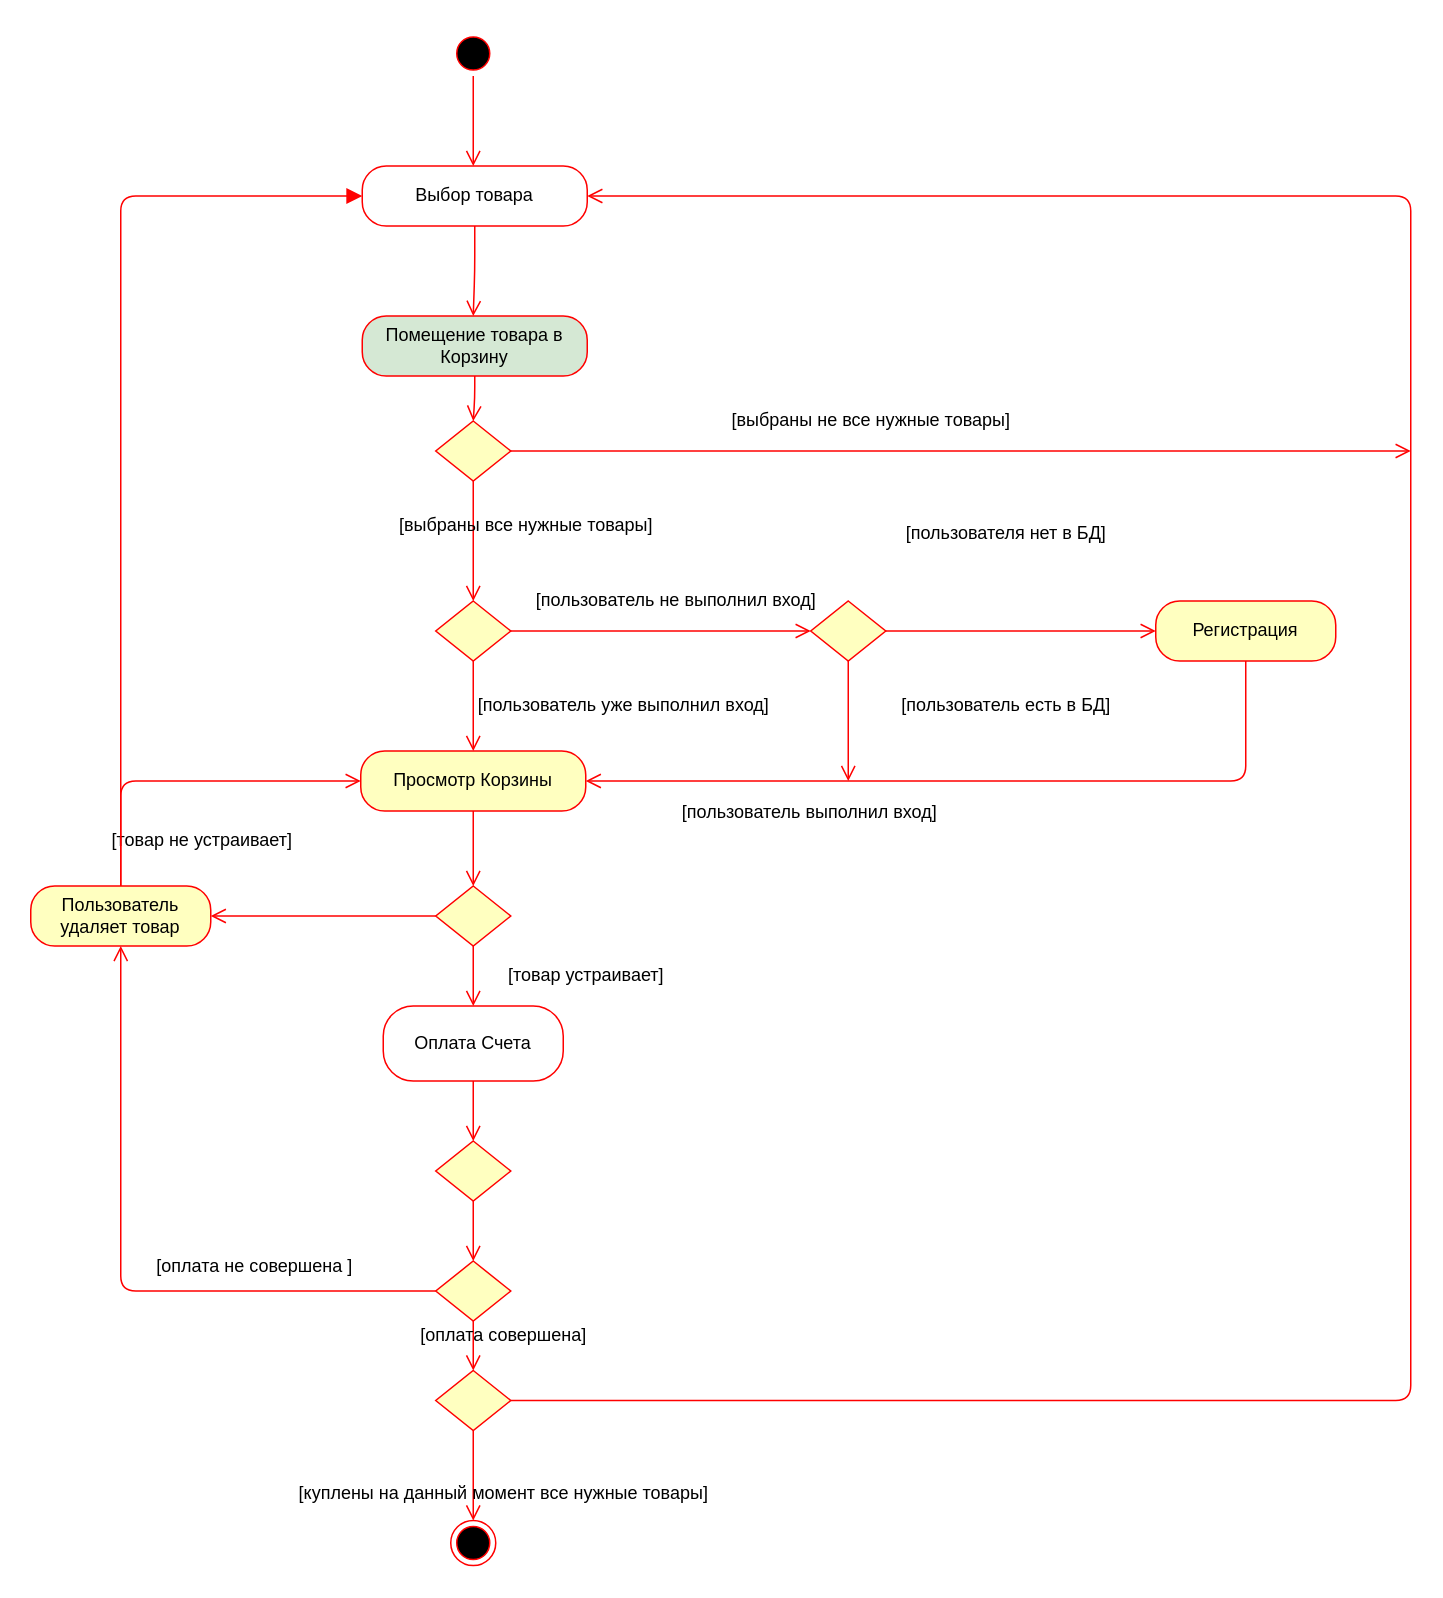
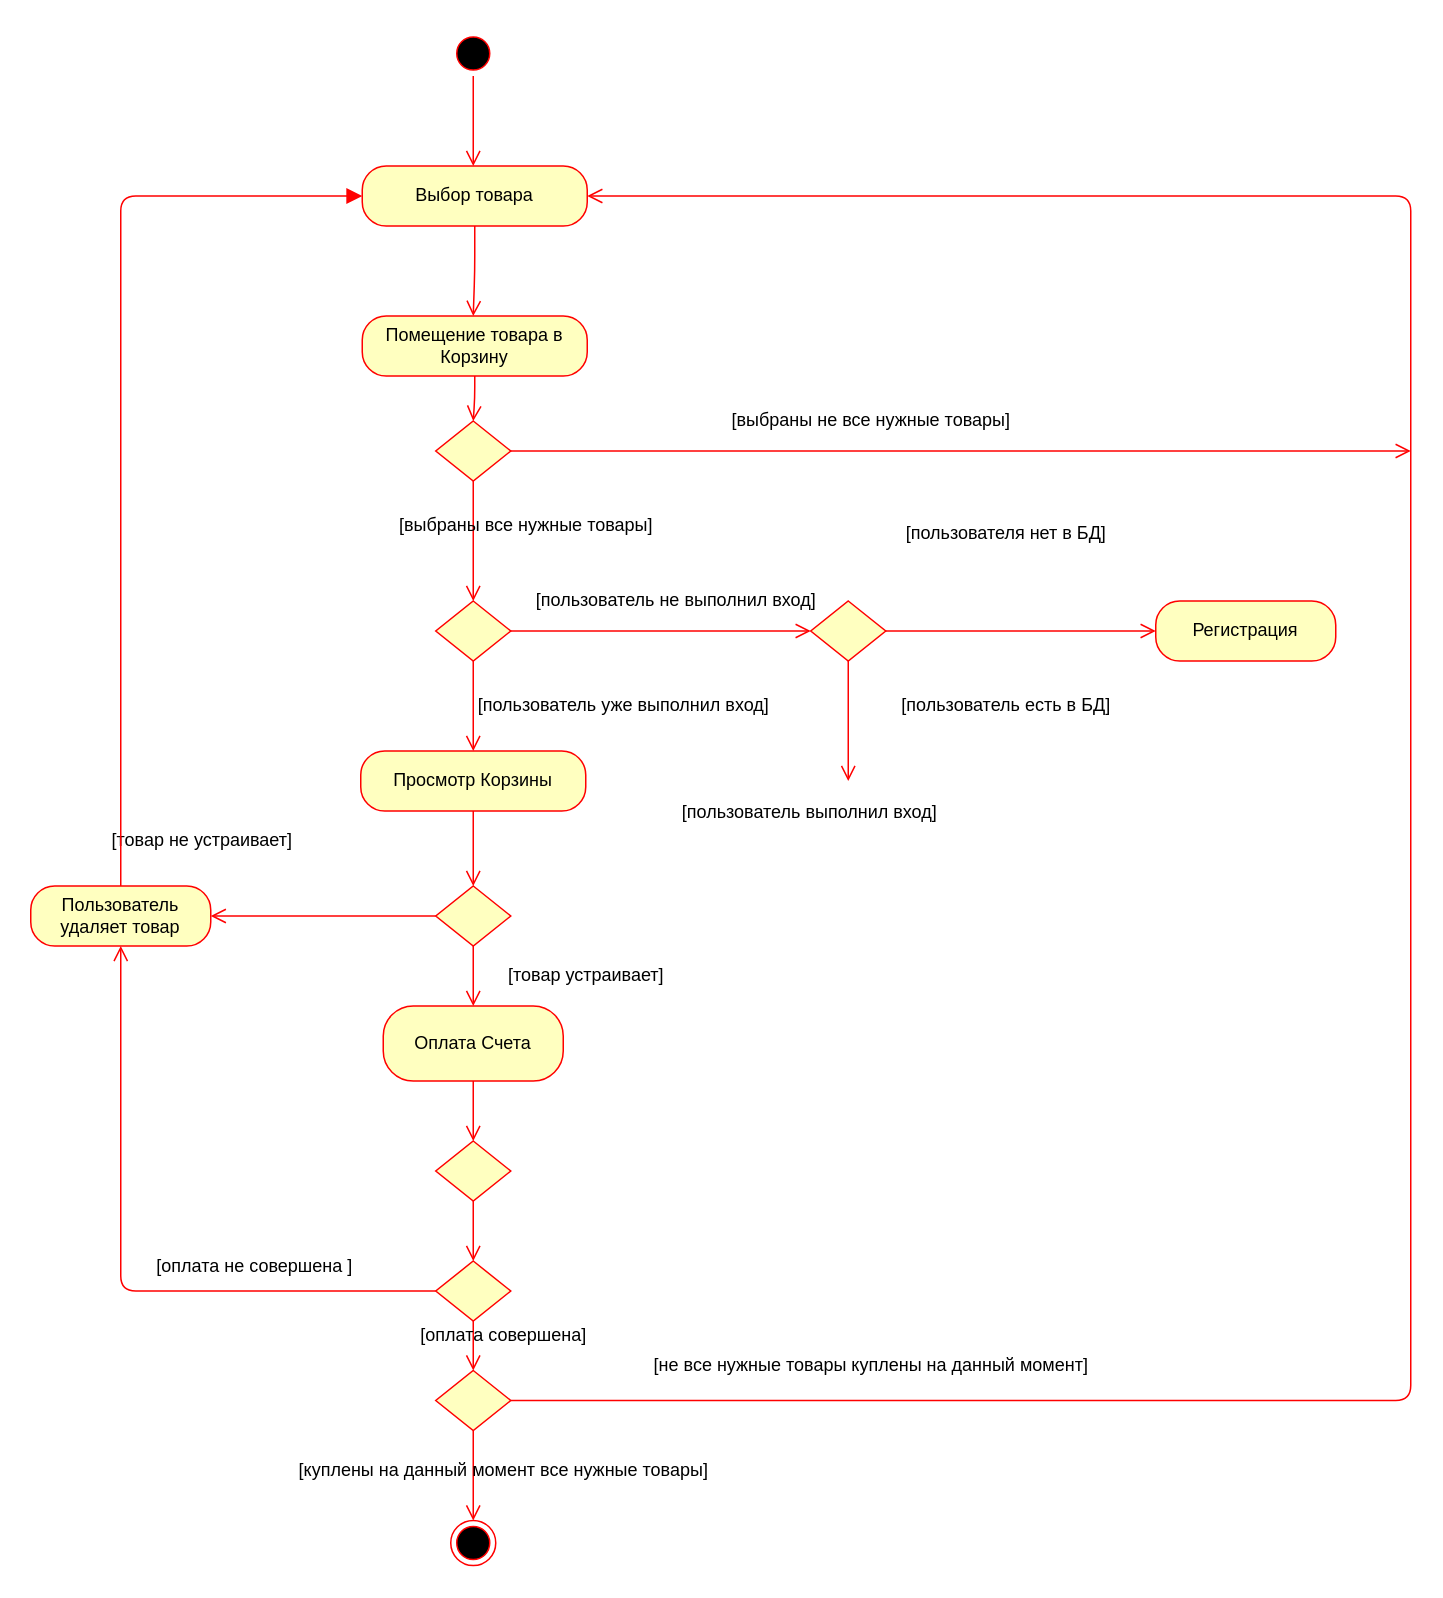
  <mxCell id="0" />
  <mxCell id="1" parent="0" />
  <mxCell id="2" value="" style="ellipse;html=1;shape=startState;fillColor=#000000;strokeColor=#ff0000;" parent="1" vertex="1"><mxGeometry x="300" y="20" width="30" height="30" as="geometry" /></mxCell>
  <mxCell id="3" value="" style="edgeStyle=orthogonalEdgeStyle;html=1;verticalAlign=bottom;endArrow=open;endSize=8;strokeColor=#ff0000;" parent="1" edge="1"><mxGeometry relative="1" as="geometry"><mxPoint x="315" y="110" as="targetPoint" /><mxPoint x="315" y="50" as="sourcePoint" /></mxGeometry></mxCell>
- <mxCell id="4" value="Выбор товара" style="rounded=1;whiteSpace=wrap;html=1;arcSize=40;fontColor=#000000;fillColor=#ffffff;strokeColor=#ff0000;" parent="1" vertex="1"><mxGeometry x="241" y="110" width="150" height="40" as="geometry" /></mxCell>
+ <mxCell id="4" value="Выбор товара" style="rounded=1;whiteSpace=wrap;html=1;arcSize=40;fontColor=#000000;fillColor=#ffffc0;strokeColor=#ff0000;" parent="1" vertex="1"><mxGeometry x="241" y="110" width="150" height="40" as="geometry" /></mxCell>
  <mxCell id="5" value="" style="edgeStyle=orthogonalEdgeStyle;html=1;verticalAlign=bottom;endArrow=open;endSize=8;strokeColor=#ff0000;" parent="1" source="4" edge="1"><mxGeometry relative="1" as="geometry"><mxPoint x="315" y="210" as="targetPoint" /></mxGeometry></mxCell>
- <mxCell id="6" value="Помещение товара в Корзину" style="rounded=1;whiteSpace=wrap;html=1;arcSize=40;fontColor=#000000;fillColor=#d5e8d4;strokeColor=#ff0000;" parent="1" vertex="1"><mxGeometry x="241" y="210" width="150" height="40" as="geometry" /></mxCell>
+ <mxCell id="6" value="Помещение товара в Корзину" style="rounded=1;whiteSpace=wrap;html=1;arcSize=40;fontColor=#000000;fillColor=#ffffc0;strokeColor=#ff0000;" parent="1" vertex="1"><mxGeometry x="241" y="210" width="150" height="40" as="geometry" /></mxCell>
  <mxCell id="7" value="" style="edgeStyle=orthogonalEdgeStyle;html=1;verticalAlign=bottom;endArrow=open;endSize=8;strokeColor=#ff0000;" parent="1" source="6" edge="1"><mxGeometry relative="1" as="geometry"><mxPoint x="315" y="280" as="targetPoint" /></mxGeometry></mxCell>
  <mxCell id="8" value="" style="rhombus;whiteSpace=wrap;html=1;fillColor=#ffffc0;strokeColor=#ff0000;" parent="1" vertex="1"><mxGeometry x="290" y="280" width="50" height="40" as="geometry" /></mxCell>
  <mxCell id="9" value="no" style="edgeStyle=orthogonalEdgeStyle;html=1;align=left;verticalAlign=bottom;endArrow=open;endSize=8;strokeColor=#ff0000;noLabel=1;fontColor=none;" parent="1" source="8" edge="1"><mxGeometry x="-0.273" y="20" relative="1" as="geometry"><mxPoint x="940" y="300" as="targetPoint" /><mxPoint as="offset" /></mxGeometry></mxCell>
  <mxCell id="10" value="yes" style="edgeStyle=orthogonalEdgeStyle;html=1;align=left;verticalAlign=top;endArrow=open;endSize=8;strokeColor=#ff0000;fontColor=#FFFFFF;" parent="1" source="8" edge="1"><mxGeometry x="-1" relative="1" as="geometry"><mxPoint x="315" y="400" as="targetPoint" /><mxPoint x="315" y="390" as="sourcePoint" /></mxGeometry></mxCell>
  <mxCell id="11" value="" style="rhombus;whiteSpace=wrap;html=1;fillColor=#ffffc0;strokeColor=#ff0000;" parent="1" vertex="1"><mxGeometry x="540" y="400" width="50" height="40" as="geometry" /></mxCell>
  <mxCell id="12" value="no" style="edgeStyle=orthogonalEdgeStyle;html=1;align=left;verticalAlign=bottom;endArrow=open;endSize=8;strokeColor=#ff0000;noLabel=1;fontColor=none;" parent="1" source="11" edge="1"><mxGeometry x="-1" relative="1" as="geometry"><mxPoint x="770" y="420" as="targetPoint" /></mxGeometry></mxCell>
  <mxCell id="13" value="yes" style="edgeStyle=orthogonalEdgeStyle;html=1;align=left;verticalAlign=top;endArrow=open;endSize=8;strokeColor=#ff0000;noLabel=1;fontColor=none;" parent="1" source="11" edge="1"><mxGeometry x="-1" relative="1" as="geometry"><mxPoint x="565" y="520" as="targetPoint" /></mxGeometry></mxCell>
  <mxCell id="14" value="Регистрация" style="rounded=1;whiteSpace=wrap;html=1;arcSize=40;fontColor=#000000;fillColor=#ffffc0;strokeColor=#ff0000;" parent="1" vertex="1"><mxGeometry x="770" y="400" width="120" height="40" as="geometry" /></mxCell>
- <mxCell id="15" value="" style="edgeStyle=orthogonalEdgeStyle;html=1;verticalAlign=bottom;endArrow=open;endSize=8;strokeColor=#ff0000;entryX=1;entryY=0.5;entryDx=0;entryDy=0;" parent="1" source="14" target="16" edge="1"><mxGeometry relative="1" as="geometry"><mxPoint x="440" y="560" as="targetPoint" /><Array as="points"><mxPoint x="830" y="520" /></Array></mxGeometry></mxCell>
  <mxCell id="16" value="Просмотр Корзины" style="rounded=1;whiteSpace=wrap;html=1;arcSize=40;fontColor=#000000;fillColor=#ffffc0;strokeColor=#ff0000;" parent="1" vertex="1"><mxGeometry x="240" y="500" width="150" height="40" as="geometry" /></mxCell>
  <mxCell id="17" value="" style="edgeStyle=orthogonalEdgeStyle;html=1;verticalAlign=bottom;endArrow=open;endSize=8;strokeColor=#ff0000;" parent="1" source="16" edge="1"><mxGeometry relative="1" as="geometry"><mxPoint x="315" y="590" as="targetPoint" /></mxGeometry></mxCell>
  <mxCell id="18" value="[выбраны все нужные товары]" style="text;html=1;align=center;verticalAlign=middle;resizable=0;points=[];autosize=1;" parent="1" vertex="1"><mxGeometry x="255" y="340" width="190" height="20" as="geometry" /></mxCell>
  <mxCell id="19" value="[выбраны не все нужные товары]" style="text;html=1;align=center;verticalAlign=middle;resizable=0;points=[];autosize=1;" parent="1" vertex="1"><mxGeometry x="480" y="270" width="200" height="20" as="geometry" /></mxCell>
  <mxCell id="20" value="" style="rhombus;whiteSpace=wrap;html=1;fillColor=#ffffc0;strokeColor=#ff0000;fontColor=none;" parent="1" vertex="1"><mxGeometry x="290" y="400" width="50" height="40" as="geometry" /></mxCell>
  <mxCell id="21" value="no" style="edgeStyle=orthogonalEdgeStyle;html=1;align=left;verticalAlign=bottom;endArrow=open;endSize=8;strokeColor=#ff0000;fontColor=none;noLabel=1;" parent="1" source="20" edge="1"><mxGeometry x="-1" relative="1" as="geometry"><mxPoint x="540" y="420" as="targetPoint" /></mxGeometry></mxCell>
  <mxCell id="22" value="yes" style="edgeStyle=orthogonalEdgeStyle;html=1;align=left;verticalAlign=top;endArrow=open;endSize=8;strokeColor=#ff0000;fontColor=none;noLabel=1;" parent="1" source="20" edge="1"><mxGeometry x="-1" relative="1" as="geometry"><mxPoint x="315" y="500" as="targetPoint" /></mxGeometry></mxCell>
  <mxCell id="23" value="[пользователь не выполнил вход]" style="text;html=1;align=center;verticalAlign=middle;resizable=0;points=[];autosize=1;fontColor=none;" parent="1" vertex="1"><mxGeometry x="350" y="390" width="200" height="20" as="geometry" /></mxCell>
  <mxCell id="24" value="[пользователь уже выполнил вход]" style="text;html=1;align=center;verticalAlign=middle;resizable=0;points=[];autosize=1;fontColor=none;" parent="1" vertex="1"><mxGeometry x="310" y="460" width="210" height="20" as="geometry" /></mxCell>
  <mxCell id="25" value="[пользователя нет в БД]" style="text;html=1;align=center;verticalAlign=middle;resizable=0;points=[];autosize=1;fontColor=none;" parent="1" vertex="1"><mxGeometry x="595" y="345" width="150" height="20" as="geometry" /></mxCell>
  <mxCell id="26" value="[пользователь есть в БД]" style="text;html=1;align=center;verticalAlign=middle;resizable=0;points=[];autosize=1;fontColor=none;" parent="1" vertex="1"><mxGeometry x="590" y="460" width="160" height="20" as="geometry" /></mxCell>
  <mxCell id="27" value="[пользователь выполнил вход]" style="text;html=1;align=center;verticalAlign=middle;resizable=0;points=[];autosize=1;fontColor=none;" parent="1" vertex="1"><mxGeometry x="444" y="531" width="190" height="20" as="geometry" /></mxCell>
  <mxCell id="28" value="[товар не устраивает]" style="text;html=1;align=center;verticalAlign=middle;resizable=0;points=[];autosize=1;fontColor=none;" parent="1" vertex="1"><mxGeometry x="64" y="550" width="140" height="20" as="geometry" /></mxCell>
  <mxCell id="29" value="" style="rhombus;whiteSpace=wrap;html=1;fillColor=#ffffc0;strokeColor=#ff0000;fontColor=none;" parent="1" vertex="1"><mxGeometry x="290" y="590" width="50" height="40" as="geometry" /></mxCell>
  <mxCell id="30" value="yes" style="edgeStyle=orthogonalEdgeStyle;html=1;align=left;verticalAlign=top;endArrow=open;endSize=8;strokeColor=#ff0000;fontColor=none;noLabel=1;" parent="1" source="29" edge="1"><mxGeometry x="-1" relative="1" as="geometry"><mxPoint x="315" y="670" as="targetPoint" /></mxGeometry></mxCell>
  <mxCell id="31" value="no" style="edgeStyle=orthogonalEdgeStyle;html=1;align=left;verticalAlign=bottom;endArrow=open;endSize=8;strokeColor=#ff0000;fontColor=none;exitX=0;exitY=0.5;exitDx=0;exitDy=0;noLabel=1;" parent="1" source="29" edge="1"><mxGeometry x="-1" relative="1" as="geometry"><mxPoint x="140" y="610" as="targetPoint" /><mxPoint x="220" y="740" as="sourcePoint" /><Array as="points"><mxPoint x="190" y="610" /><mxPoint x="190" y="610" /></Array></mxGeometry></mxCell>
  <mxCell id="32" value="[товар устраивает]" style="text;html=1;align=center;verticalAlign=middle;resizable=0;points=[];autosize=1;fontColor=none;" parent="1" vertex="1"><mxGeometry x="330" y="640" width="120" height="20" as="geometry" /></mxCell>
  <mxCell id="33" value="Пользователь удаляет товар" style="rounded=1;whiteSpace=wrap;html=1;arcSize=40;fontColor=#000000;fillColor=#ffffc0;strokeColor=#ff0000;" parent="1" vertex="1"><mxGeometry x="20" y="590" width="120" height="40" as="geometry" /></mxCell>
- <mxCell id="34" value="" style="edgeStyle=orthogonalEdgeStyle;html=1;verticalAlign=bottom;endArrow=open;endSize=8;strokeColor=#ff0000;fontColor=none;entryX=0;entryY=0.5;entryDx=0;entryDy=0;exitX=0.5;exitY=0;exitDx=0;exitDy=0;" parent="1" source="33" target="16" edge="1"><mxGeometry relative="1" as="geometry"><mxPoint x="60" y="340" as="targetPoint" /><Array as="points"><mxPoint x="80" y="520" /></Array></mxGeometry></mxCell>
- <mxCell id="35" value="Оплата Счета" style="rounded=1;whiteSpace=wrap;html=1;arcSize=40;fontColor=#000000;fillColor=#ffffff;strokeColor=#ff0000;" parent="1" vertex="1"><mxGeometry x="255" y="670" width="120" height="50" as="geometry" /></mxCell>
+ <mxCell id="35" value="Оплата Счета" style="rounded=1;whiteSpace=wrap;html=1;arcSize=40;fontColor=#000000;fillColor=#ffffc0;strokeColor=#ff0000;" parent="1" vertex="1"><mxGeometry x="255" y="670" width="120" height="50" as="geometry" /></mxCell>
  <mxCell id="36" value="" style="edgeStyle=orthogonalEdgeStyle;html=1;verticalAlign=bottom;endArrow=open;endSize=8;strokeColor=#ff0000;fontColor=none;" parent="1" source="35" edge="1"><mxGeometry relative="1" as="geometry"><mxPoint x="315" y="760" as="targetPoint" /><Array as="points"><mxPoint x="315" y="750" /><mxPoint x="315" y="750" /></Array></mxGeometry></mxCell>
  <mxCell id="37" value="" style="rhombus;whiteSpace=wrap;html=1;fillColor=#ffffc0;strokeColor=#ff0000;fontColor=none;" parent="1" vertex="1"><mxGeometry x="290" y="760" width="50" height="40" as="geometry" /></mxCell>
  <mxCell id="38" value="" style="edgeStyle=orthogonalEdgeStyle;html=1;verticalAlign=bottom;endArrow=open;endSize=8;strokeColor=#ff0000;fontColor=none;" parent="1" edge="1"><mxGeometry relative="1" as="geometry"><mxPoint x="315" y="840" as="targetPoint" /><mxPoint x="315" y="800" as="sourcePoint" /></mxGeometry></mxCell>
  <mxCell id="39" value="" style="rhombus;whiteSpace=wrap;html=1;fillColor=#ffffc0;strokeColor=#ff0000;fontColor=none;" parent="1" vertex="1"><mxGeometry x="290" y="840" width="50" height="40" as="geometry" /></mxCell>
  <mxCell id="40" value="yes" style="edgeStyle=orthogonalEdgeStyle;html=1;align=left;verticalAlign=top;endArrow=open;endSize=8;strokeColor=#ff0000;fontColor=none;noLabel=1;entryX=0.5;entryY=0;entryDx=0;entryDy=0;" parent="1" source="39" edge="1" target="44"><mxGeometry x="-1" relative="1" as="geometry"><mxPoint x="315" y="920" as="targetPoint" /></mxGeometry></mxCell>
  <mxCell id="41" value="no" style="edgeStyle=orthogonalEdgeStyle;html=1;align=left;verticalAlign=bottom;endArrow=open;endSize=8;strokeColor=#ff0000;fontColor=none;exitX=0;exitY=0.5;exitDx=0;exitDy=0;entryX=0.5;entryY=1;entryDx=0;entryDy=0;noLabel=1;" parent="1" source="39" target="33" edge="1"><mxGeometry x="-1" relative="1" as="geometry"><mxPoint x="100" y="920" as="targetPoint" /><mxPoint x="120" y="1060" as="sourcePoint" /></mxGeometry></mxCell>
  <mxCell id="42" value="[оплата совершена]" style="text;html=1;align=center;verticalAlign=middle;resizable=0;points=[];autosize=1;fontColor=none;" parent="1" vertex="1"><mxGeometry x="270" y="880" width="130" height="20" as="geometry" /></mxCell>
  <mxCell id="43" value="[оплата не совершена ]" style="text;html=1;align=center;verticalAlign=middle;resizable=0;points=[];autosize=1;fontColor=none;" parent="1" vertex="1"><mxGeometry x="94" y="834" width="150" height="20" as="geometry" /></mxCell>
  <mxCell id="44" value="" style="rhombus;whiteSpace=wrap;html=1;fillColor=#ffffc0;strokeColor=#ff0000;fontColor=none;" parent="1" vertex="1"><mxGeometry x="290" y="913" width="50" height="40" as="geometry" /></mxCell>
  <mxCell id="45" value="yes" style="edgeStyle=orthogonalEdgeStyle;html=1;align=left;verticalAlign=top;endArrow=open;endSize=8;strokeColor=#ff0000;fontColor=none;noLabel=1;" parent="1" source="44" edge="1"><mxGeometry x="-1" relative="1" as="geometry"><mxPoint x="315" y="1013" as="targetPoint" /></mxGeometry></mxCell>
- <mxCell id="46" value="[куплены на данный момент все нужные товары]" style="text;html=1;align=center;verticalAlign=middle;resizable=0;points=[];autosize=1;fontColor=none;" parent="1" vertex="1"><mxGeometry x="190" y="985" width="290" height="20" as="geometry" /></mxCell>
+ <mxCell id="46" value="[куплены на данный момент все нужные товары]" style="text;html=1;align=center;verticalAlign=middle;resizable=0;points=[];autosize=1;fontColor=none;" parent="1" vertex="1"><mxGeometry x="190" y="970" width="290" height="20" as="geometry" /></mxCell>
  <mxCell id="47" value="" style="ellipse;html=1;shape=endState;fillColor=#000000;strokeColor=#ff0000;fontColor=none;" parent="1" vertex="1"><mxGeometry x="300" y="1013" width="30" height="30" as="geometry" /></mxCell>
+ <mxCell id="48" value="[не все нужные товары куплены на данный момент]" style="text;html=1;align=center;verticalAlign=middle;resizable=0;points=[];autosize=1;fontColor=none;" parent="1" vertex="1"><mxGeometry x="425" y="900" width="310" height="20" as="geometry" /></mxCell>
  <mxCell id="49" value="no" style="edgeStyle=orthogonalEdgeStyle;html=1;align=left;verticalAlign=bottom;endArrow=open;endSize=8;strokeColor=#ff0000;fontColor=none;noLabel=1;entryX=1;entryY=0.5;entryDx=0;entryDy=0;exitX=1;exitY=0.5;exitDx=0;exitDy=0;" parent="1" source="44" target="4" edge="1"><mxGeometry x="-1" relative="1" as="geometry"><mxPoint x="980" y="120" as="targetPoint" /><mxPoint x="420" y="1122" as="sourcePoint" /><Array as="points"><mxPoint x="940" y="933" /><mxPoint x="940" y="130" /></Array></mxGeometry></mxCell>
  <mxCell id="50" value="" style="edgeStyle=orthogonalEdgeStyle;html=1;verticalAlign=bottom;endArrow=block;endSize=8;strokeColor=#ff0000;fontColor=none;entryX=0;entryY=0.5;entryDx=0;entryDy=0;exitX=0.5;exitY=0;exitDx=0;exitDy=0;" parent="1" source="33" target="4" edge="1"><mxGeometry relative="1" as="geometry"><mxPoint x="250" y="530" as="targetPoint" /><mxPoint x="90" y="700" as="sourcePoint" /><Array as="points"><mxPoint x="80" y="130" /></Array></mxGeometry></mxCell>
